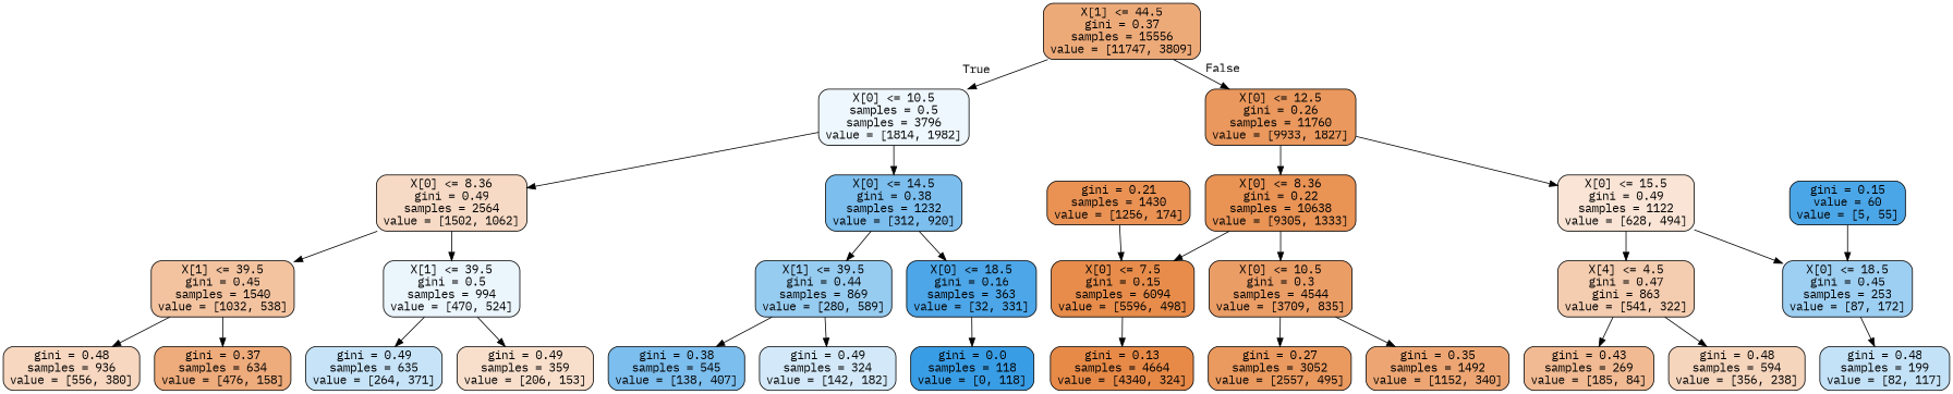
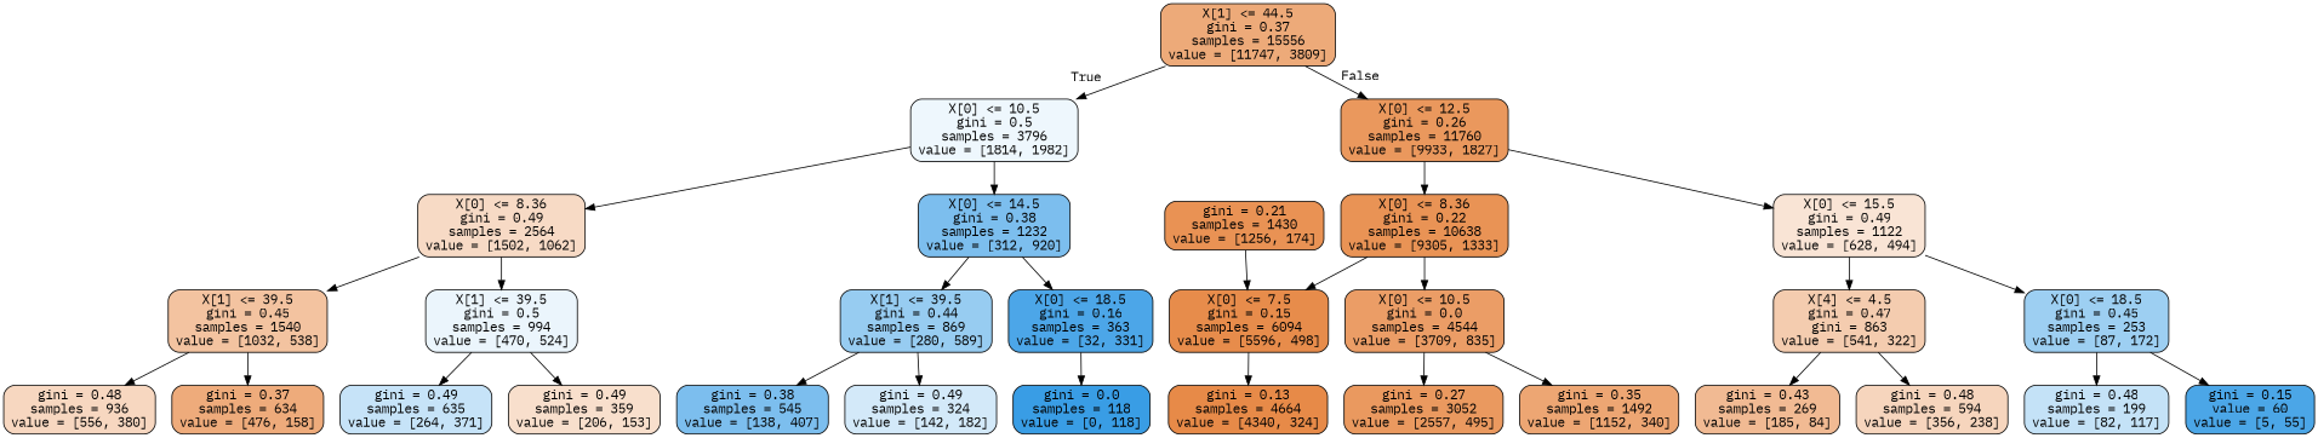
  digraph {
    fontname="IBM Plex Mono"
    node [color=black fillcolor="#7cbeee" fontname="IBM Plex Mono" shape=box style="filled, rounded"]
    edge [fontname="IBM Plex Mono"]
    n1 [fillcolor="#edaa79" label="X[1] <= 44.5\ngini = 0.37\nsamples = 15556\nvalue = [11747, 3809]"]
-   n2 [fillcolor="#eef7fd" label="X[0] <= 10.5\nsamples = 0.5\nsamples = 3796\nvalue = [1814, 1982]"]
+   n2 [fillcolor="#eef7fd" label="X[0] <= 10.5\ngini = 0.5\nsamples = 3796\nvalue = [1814, 1982]"]
    n3 [fillcolor="#ea985d" label="X[0] <= 12.5\ngini = 0.26\nsamples = 11760\nvalue = [9933, 1827]"]
    n4 [fillcolor="#f7dac5" label="X[0] <= 8.36\ngini = 0.49\nsamples = 2564\nvalue = [1502, 1062]"]
    n5 [label="X[0] <= 14.5\ngini = 0.38\nsamples = 1232\nvalue = [312, 920]"]
    n6 [fillcolor="#e99355" label="X[0] <= 8.36\ngini = 0.22\nsamples = 10638\nvalue = [9305, 1333]"]
    n7 [fillcolor="#f9e4d5" label="X[0] <= 15.5\ngini = 0.49\nsamples = 1122\nvalue = [628, 494]"]
    n8 [fillcolor="#f3c3a0" label="X[1] <= 39.5\ngini = 0.45\nsamples = 1540\nvalue = [1032, 538]"]
    n9 [fillcolor="#ebf5fc" label="X[1] <= 39.5\ngini = 0.5\nsamples = 994\nvalue = [470, 524]"]
    n10 [fillcolor="#97ccf1" label="X[1] <= 39.5\ngini = 0.44\nsamples = 869\nvalue = [280, 589]"]
    n11 [fillcolor="#4ca6e8" label="X[0] <= 18.5\ngini = 0.16\nsamples = 363\nvalue = [32, 331]"]
    n12 [fillcolor="#f7d7c0" label="gini = 0.48\nsamples = 936\nvalue = [556, 380]"]
    n13 [fillcolor="#eeab7b" label="gini = 0.37\nsamples = 634\nvalue = [476, 158]"]
    n14 [fillcolor="#c6e3f8" label="gini = 0.49\nsamples = 635\nvalue = [264, 371]"]
    n15 [fillcolor="#f8dfcc" label="gini = 0.49\nsamples = 359\nvalue = [206, 153]"]
    n16 [label="gini = 0.38\nsamples = 545\nvalue = [138, 407]"]
    n17 [fillcolor="#d3e9f9" label="gini = 0.49\nsamples = 324\nvalue = [142, 182]"]
    n18 [fillcolor="#399de5" label="gini = 0.0\nsamples = 118\nvalue = [0, 118]"]
    n19 [fillcolor="#e78c4b" label="X[0] <= 7.5\ngini = 0.15\nsamples = 6094\nvalue = [5596, 498]"]
-   n20 [fillcolor="#eb9d66" label="X[0] <= 10.5\ngini = 0.3\nsamples = 4544\nvalue = [3709, 835]"]
+   n20 [fillcolor="#eb9d66" label="X[0] <= 10.5\ngini = 0.0\nsamples = 4544\nvalue = [3709, 835]"]
    n21 [fillcolor="#f4ccaf" label="X[4] <= 4.5\ngini = 0.47\ngini = 863\nvalue = [541, 322]"]
    n22 [fillcolor="#9dcff2" label="X[0] <= 18.5\ngini = 0.45\nsamples = 253\nvalue = [87, 172]"]
    n23 [fillcolor="#e78a48" label="gini = 0.13\nsamples = 4664\nvalue = [4340, 324]"]
    n24 [fillcolor="#ea995f" label="gini = 0.27\nsamples = 3052\nvalue = [2557, 495]"]
    n25 [fillcolor="#eda673" label="gini = 0.35\nsamples = 1492\nvalue = [1152, 340]"]
    n26 [fillcolor="#e99254" label="gini = 0.21\nsamples = 1430\nvalue = [1256, 174]"]
    n27 [fillcolor="#f1ba93" label="gini = 0.43\nsamples = 269\nvalue = [185, 84]"]
    n28 [fillcolor="#f6d5bd" label="gini = 0.48\nsamples = 594\nvalue = [356, 238]"]
    n29 [fillcolor="#c4e2f7" label="gini = 0.48\nsamples = 199\nvalue = [82, 117]"]
    n30 [fillcolor="#4ba6e7" label="gini = 0.15\nvalue = 60\nvalue = [5, 55]"]
    n1 -> n2 [headlabel=True labelangle=45 labeldistance=2.5]
    n1 -> n3 [headlabel=False labelangle=-45 labeldistance=2.5]
    n2 -> n4
    n2 -> n5
    n3 -> n6
    n3 -> n7
    n4 -> n8
    n4 -> n9
    n5 -> n10
    n5 -> n11
    n6 -> n19
    n6 -> n20
    n7 -> n21
    n7 -> n22
    n8 -> n12
    n8 -> n13
    n9 -> n14
    n9 -> n15
    n10 -> n16
    n10 -> n17
    n11 -> n18
    n19 -> n23
    n20 -> n24
    n20 -> n25
    n21 -> n27
    n21 -> n28
    n22 -> n29
-   n30 -> n22
+   n22 -> n30
    n26 -> n19
  }
